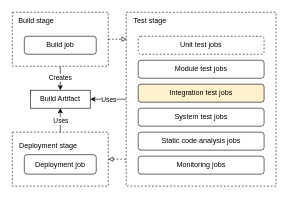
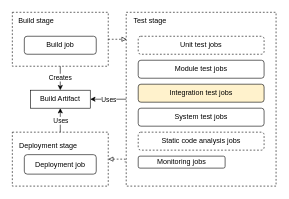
  <mxCell id="0" />
  <mxCell id="1" parent="0" />
  <mxCell id="2" style="edgeStyle=orthogonalEdgeStyle;rounded=0;orthogonalLoop=1;jettySize=auto;html=1;exitX=1;exitY=0.5;exitDx=0;exitDy=0;entryX=0.003;entryY=0.152;entryDx=0;entryDy=0;entryPerimeter=0;dashed=1;endArrow=block;endFill=0;" parent="1" source="5" target="10" edge="1"><mxGeometry relative="1" as="geometry" /></mxCell>
  <mxCell id="3" style="edgeStyle=orthogonalEdgeStyle;rounded=0;orthogonalLoop=1;jettySize=auto;html=1;exitX=0.5;exitY=1;exitDx=0;exitDy=0;entryX=0.5;entryY=0;entryDx=0;entryDy=0;" parent="1" source="5" target="24" edge="1"><mxGeometry relative="1" as="geometry" /></mxCell>
  <mxCell id="4" value="Creates" style="edgeLabel;html=1;align=center;verticalAlign=middle;resizable=0;points=[];" parent="3" vertex="1" connectable="0"><mxGeometry x="-0.1" y="-1" relative="1" as="geometry"><mxPoint as="offset" /></mxGeometry></mxCell>
  <mxCell id="5" value="" style="rounded=0;whiteSpace=wrap;html=1;dashed=1;fillColor=none;" parent="1" vertex="1"><mxGeometry x="20" y="20" width="160" height="90" as="geometry" /></mxCell>
  <mxCell id="6" value="Build stage" style="text;html=1;strokeColor=none;fillColor=none;align=center;verticalAlign=middle;whiteSpace=wrap;rounded=0;" parent="1" vertex="1"><mxGeometry x="20" y="20" width="80" height="30" as="geometry" /></mxCell>
  <mxCell id="7" value="Build job" style="rounded=1;whiteSpace=wrap;html=1;" parent="1" vertex="1"><mxGeometry x="40" y="60" width="120" height="30" as="geometry" /></mxCell>
  <mxCell id="8" style="edgeStyle=orthogonalEdgeStyle;rounded=0;orthogonalLoop=1;jettySize=auto;html=1;exitX=0;exitY=0.5;exitDx=0;exitDy=0;entryX=1;entryY=0.5;entryDx=0;entryDy=0;" parent="1" source="10" target="24" edge="1"><mxGeometry relative="1" as="geometry" /></mxCell>
  <mxCell id="9" value="Uses" style="edgeLabel;html=1;align=center;verticalAlign=middle;resizable=1;points=[];movable=1;rotatable=1;deletable=1;editable=1;locked=0;connectable=1;" parent="8" vertex="1" connectable="0"><mxGeometry x="0.204" relative="1" as="geometry"><mxPoint x="6" as="offset" /></mxGeometry></mxCell>
  <mxCell id="10" value="" style="rounded=0;whiteSpace=wrap;html=1;dashed=1;fillColor=none;" parent="1" vertex="1"><mxGeometry x="210" y="20" width="250" height="290" as="geometry" /></mxCell>
  <mxCell id="11" value="Test stage" style="text;html=1;strokeColor=none;fillColor=none;align=center;verticalAlign=middle;whiteSpace=wrap;rounded=0;" parent="1" vertex="1"><mxGeometry x="210" y="20" width="80" height="30" as="geometry" /></mxCell>
  <mxCell id="12" value="Unit test jobs" style="rounded=1;whiteSpace=wrap;html=1;shadow=0;dashed=1;" parent="1" vertex="1"><mxGeometry x="230" y="60" width="210" height="30" as="geometry" /></mxCell>
  <mxCell id="13" value="System test jobs" style="rounded=1;whiteSpace=wrap;html=1;" parent="1" vertex="1"><mxGeometry x="230" y="180" width="210" height="30" as="geometry" /></mxCell>
- <mxCell id="14" value="Static code analysis jobs" style="rounded=1;whiteSpace=wrap;html=1;" parent="1" vertex="1"><mxGeometry x="230" y="220" width="210" height="30" as="geometry" /></mxCell>
+ <mxCell id="14" value="Static code analysis jobs" style="rounded=1;whiteSpace=wrap;html=1;dashed=1;" parent="1" vertex="1"><mxGeometry x="230" y="220" width="210" height="30" as="geometry" /></mxCell>
  <mxCell id="15" style="edgeStyle=orthogonalEdgeStyle;rounded=0;orthogonalLoop=1;jettySize=auto;html=1;exitX=1;exitY=0.5;exitDx=0;exitDy=0;entryX=-0.007;entryY=0.863;entryDx=0;entryDy=0;entryPerimeter=0;endArrow=none;endFill=0;startArrow=block;startFill=0;dashed=1;" parent="1" source="18" target="10" edge="1"><mxGeometry relative="1" as="geometry" /></mxCell>
  <mxCell id="16" style="edgeStyle=orthogonalEdgeStyle;rounded=0;orthogonalLoop=1;jettySize=auto;html=1;exitX=0.5;exitY=0;exitDx=0;exitDy=0;entryX=0.5;entryY=1;entryDx=0;entryDy=0;" parent="1" source="18" target="24" edge="1"><mxGeometry relative="1" as="geometry" /></mxCell>
  <mxCell id="17" value="Uses" style="edgeLabel;html=1;align=center;verticalAlign=middle;resizable=0;points=[];" parent="16" vertex="1" connectable="0"><mxGeometry x="-0.244" y="-1" relative="1" as="geometry"><mxPoint x="-1" y="-5" as="offset" /></mxGeometry></mxCell>
  <mxCell id="18" value="" style="rounded=0;whiteSpace=wrap;html=1;dashed=1;fillColor=none;" parent="1" vertex="1"><mxGeometry x="20" y="220" width="160" height="90" as="geometry" /></mxCell>
  <mxCell id="19" value="Deployment stage" style="text;html=1;strokeColor=none;fillColor=none;align=center;verticalAlign=middle;whiteSpace=wrap;rounded=0;" parent="1" vertex="1"><mxGeometry x="20" y="227.5" width="120" height="30" as="geometry" /></mxCell>
  <mxCell id="20" value="Deployment job" style="rounded=1;whiteSpace=wrap;html=1;" parent="1" vertex="1"><mxGeometry x="40" y="257.5" width="120" height="32.5" as="geometry" /></mxCell>
- <mxCell id="21" value="Monitoring jobs" style="rounded=1;whiteSpace=wrap;html=1;" parent="1" vertex="1"><mxGeometry x="230" y="260" width="210" height="30" as="geometry" /></mxCell>
+ <mxCell id="21" value="Monitoring jobs" style="rounded=1;whiteSpace=wrap;html=1;" parent="1" vertex="1"><mxGeometry x="230" y="260" width="145" height="20" as="geometry" /></mxCell>
  <mxCell id="22" value="Module test jobs" style="rounded=1;whiteSpace=wrap;html=1;shadow=0;" parent="1" vertex="1"><mxGeometry x="230" y="100" width="210" height="30" as="geometry" /></mxCell>
  <mxCell id="23" value="Integration test jobs" style="rounded=1;whiteSpace=wrap;html=1;fillColor=#fff2cc;" parent="1" vertex="1"><mxGeometry x="230" y="140" width="210" height="30" as="geometry" /></mxCell>
  <mxCell id="24" value="Build Artifact" style="rounded=0;whiteSpace=wrap;html=1;rotation=0;gradientColor=none;shadow=0;glass=0;" parent="1" vertex="1"><mxGeometry x="50" y="150" width="100" height="30" as="geometry" /></mxCell>
